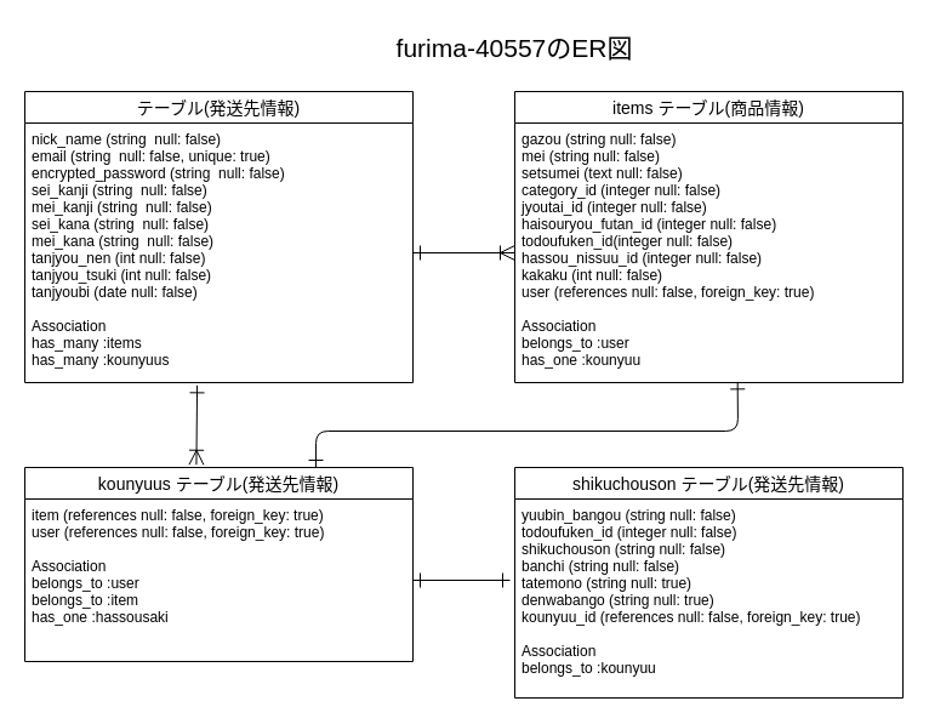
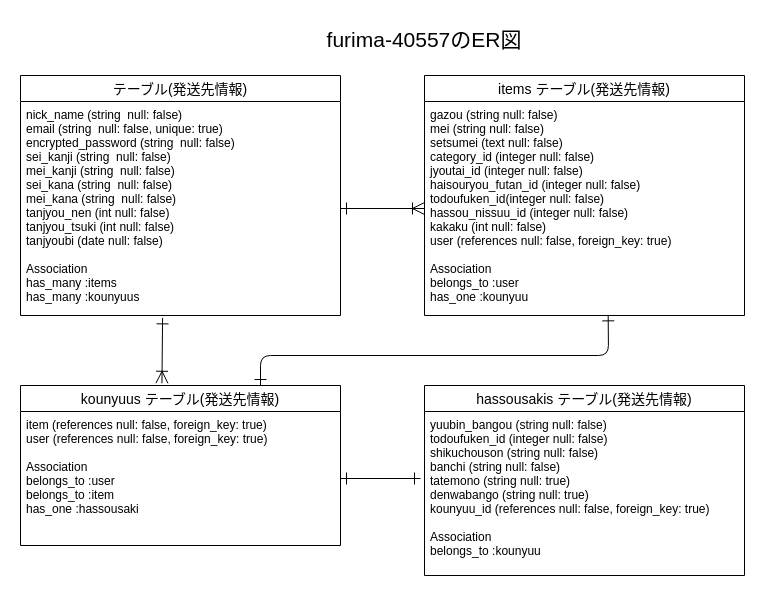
  <mxCell id="0" />
  <mxCell id="1" parent="0" />
  <mxCell id="2" value="テーブル(発送先情報)" style="swimlane;fontStyle=0;childLayout=stackLayout;horizontal=1;startSize=26;horizontalStack=0;resizeParent=1;resizeParentMax=0;resizeLast=0;collapsible=1;marginBottom=0;align=center;fontSize=14;" parent="1" vertex="1"><mxGeometry x="20" y="75" width="320" height="240" as="geometry" /></mxCell>
  <mxCell id="3" value="nick_name (string  null: false)&#10;email (string  null: false, unique: true)&#10;encrypted_password (string  null: false) &#10;sei_kanji (string  null: false) &#10;mei_kanji (string  null: false) &#10;sei_kana (string  null: false) &#10;mei_kana (string  null: false) &#10;tanjyou_nen (int null: false) &#10;tanjyou_tsuki (int null: false) &#10;tanjyoubi (date null: false) &#10;&#10;Association&#10;has_many :items&#10;has_many :kounyuus&#10;&#10;" style="text;strokeColor=none;fillColor=none;spacingLeft=4;spacingRight=4;overflow=hidden;rotatable=0;points=[[0,0.5],[1,0.5]];portConstraint=eastwest;fontSize=12;" parent="2" vertex="1"><mxGeometry y="26" width="320" height="214" as="geometry" /></mxCell>
  <mxCell id="4" value="furima-40557のER図" style="text;strokeColor=none;fillColor=none;spacingLeft=4;spacingRight=4;overflow=hidden;rotatable=0;points=[[0,0.5],[1,0.5]];portConstraint=eastwest;fontSize=21;flipH=0;flipV=1;align=center;verticalAlign=middle;" parent="1" vertex="1"><mxGeometry x="299" y="20" width="250" height="35" as="geometry" /></mxCell>
- <mxCell id="5" value="items テーブル(商品情報)" style="swimlane;fontStyle=0;childLayout=stackLayout;horizontal=1;startSize=26;horizontalStack=0;resizeParent=1;resizeParentMax=0;resizeLast=0;collapsible=1;marginBottom=0;align=center;fontSize=14;" parent="1" vertex="1"><mxGeometry x="424" y="75" width="320" height="240" as="geometry" /></mxCell>
+ <mxCell id="5" value="items テーブル(発送先情報)" style="swimlane;fontStyle=0;childLayout=stackLayout;horizontal=1;startSize=26;horizontalStack=0;resizeParent=1;resizeParentMax=0;resizeLast=0;collapsible=1;marginBottom=0;align=center;fontSize=14;" parent="1" vertex="1"><mxGeometry x="424" y="75" width="320" height="240" as="geometry" /></mxCell>
  <mxCell id="6" value="gazou (string null: false)&#10;mei (string null: false)&#10;setsumei (text null: false)&#10;category_id (integer null: false)&#10;jyoutai_id (integer null: false)&#10;haisouryou_futan_id (integer null: false)&#10;todoufuken_id(integer null: false)&#10;hassou_nissuu_id (integer null: false)&#10;kakaku (int null: false)&#10;user (references null: false, foreign_key: true)&#10;&#10;Association&#10;belongs_to :user&#10;has_one :kounyuu&#10;" style="text;strokeColor=none;fillColor=none;spacingLeft=4;spacingRight=4;overflow=hidden;rotatable=0;points=[[0,0.5],[1,0.5]];portConstraint=eastwest;fontSize=12;" parent="5" vertex="1"><mxGeometry y="26" width="320" height="214" as="geometry" /></mxCell>
  <mxCell id="7" value="" style="edgeStyle=none;html=1;endArrow=ERoneToMany;endFill=0;endSize=10;jumpSize=14;startArrow=ERone;startFill=0;targetPerimeterSpacing=0;sourcePerimeterSpacing=0;startSize=10;" parent="1" source="3" target="6" edge="1"><mxGeometry relative="1" as="geometry" /></mxCell>
  <mxCell id="8" value="kounyuus テーブル(発送先情報)" style="swimlane;fontStyle=0;childLayout=stackLayout;horizontal=1;startSize=26;horizontalStack=0;resizeParent=1;resizeParentMax=0;resizeLast=0;collapsible=1;marginBottom=0;align=center;fontSize=14;" parent="1" vertex="1"><mxGeometry x="20" y="385" width="320" height="160" as="geometry" /></mxCell>
  <mxCell id="9" value="item (references null: false, foreign_key: true)&#10;user (references null: false, foreign_key: true)&#10;&#10;Association&#10;belongs_to :user&#10;belongs_to :item&#10;has_one :hassousaki" style="text;strokeColor=none;fillColor=none;spacingLeft=4;spacingRight=4;overflow=hidden;rotatable=0;points=[[0,0.5],[1,0.5]];portConstraint=eastwest;fontSize=12;" parent="8" vertex="1"><mxGeometry y="26" width="320" height="134" as="geometry" /></mxCell>
- <mxCell id="10" value="shikuchouson テーブル(発送先情報)" style="swimlane;fontStyle=0;childLayout=stackLayout;horizontal=1;startSize=26;horizontalStack=0;resizeParent=1;resizeParentMax=0;resizeLast=0;collapsible=1;marginBottom=0;align=center;fontSize=14;" parent="1" vertex="1"><mxGeometry x="424" y="385" width="320" height="190" as="geometry" /></mxCell>
+ <mxCell id="10" value="hassousakis テーブル(発送先情報)" style="swimlane;fontStyle=0;childLayout=stackLayout;horizontal=1;startSize=26;horizontalStack=0;resizeParent=1;resizeParentMax=0;resizeLast=0;collapsible=1;marginBottom=0;align=center;fontSize=14;" parent="1" vertex="1"><mxGeometry x="424" y="385" width="320" height="190" as="geometry" /></mxCell>
  <mxCell id="11" value="yuubin_bangou (string null: false)&#10;todoufuken_id (integer null: false)&#10;shikuchouson (string null: false)&#10;banchi (string null: false)&#10;tatemono (string null: true)&#10;denwabango (string null: true)&#10;kounyuu_id (references null: false, foreign_key: true)&#10;&#10;Association&#10;belongs_to :kounyuu" style="text;strokeColor=none;fillColor=none;spacingLeft=4;spacingRight=4;overflow=hidden;rotatable=0;points=[[0,0.5],[1,0.5]];portConstraint=eastwest;fontSize=12;" parent="10" vertex="1"><mxGeometry y="26" width="320" height="164" as="geometry" /></mxCell>
  <mxCell id="12" value="" style="edgeStyle=none;html=1;endArrow=ERoneToMany;endFill=0;endSize=10;jumpSize=14;startArrow=ERone;startFill=0;targetPerimeterSpacing=0;sourcePerimeterSpacing=0;startSize=10;exitX=0.444;exitY=1.011;exitDx=0;exitDy=0;exitPerimeter=0;entryX=0.442;entryY=-0.014;entryDx=0;entryDy=0;entryPerimeter=0;" parent="1" source="3" target="8" edge="1"><mxGeometry relative="1" as="geometry"><mxPoint x="350" y="218" as="sourcePoint" /><mxPoint x="434" y="218" as="targetPoint" /></mxGeometry></mxCell>
  <mxCell id="13" value="" style="edgeStyle=none;html=1;endArrow=ERone;endFill=0;endSize=10;jumpSize=14;startArrow=ERone;startFill=0;targetPerimeterSpacing=0;sourcePerimeterSpacing=0;startSize=10;entryX=0.574;entryY=0.997;entryDx=0;entryDy=0;entryPerimeter=0;exitX=0.75;exitY=0;exitDx=0;exitDy=0;" parent="1" source="8" target="6" edge="1"><mxGeometry relative="1" as="geometry"><mxPoint x="230" y="375" as="sourcePoint" /><mxPoint x="434" y="218" as="targetPoint" /><Array as="points"><mxPoint x="260" y="355" /><mxPoint x="608" y="355" /></Array></mxGeometry></mxCell>
  <mxCell id="14" value="" style="edgeStyle=none;html=1;endArrow=ERone;endFill=0;endSize=10;jumpSize=14;startArrow=ERone;startFill=0;targetPerimeterSpacing=0;sourcePerimeterSpacing=0;startSize=10;exitX=1;exitY=0.5;exitDx=0;exitDy=0;" parent="1" source="9" edge="1"><mxGeometry relative="1" as="geometry"><mxPoint x="270" y="395" as="sourcePoint" /><mxPoint x="420" y="478" as="targetPoint" /><Array as="points" /></mxGeometry></mxCell>
